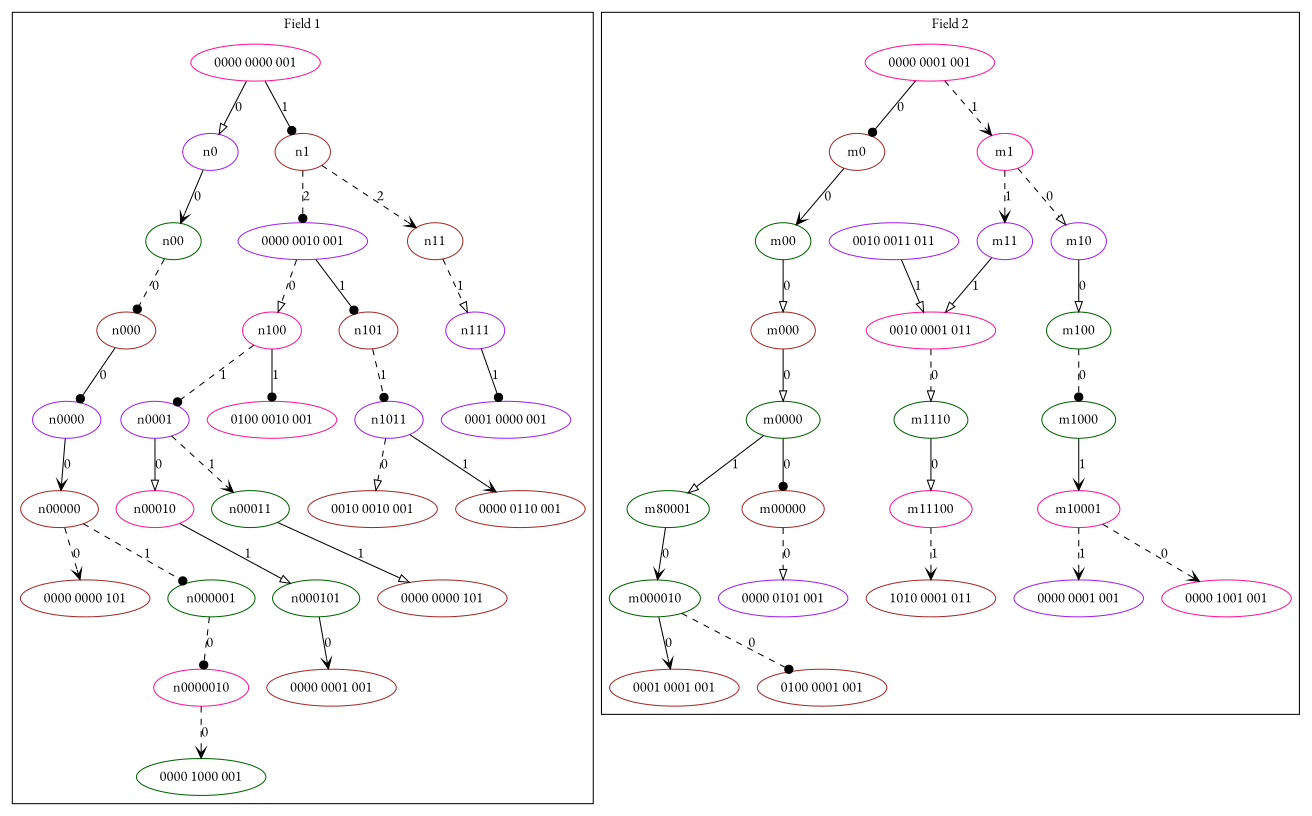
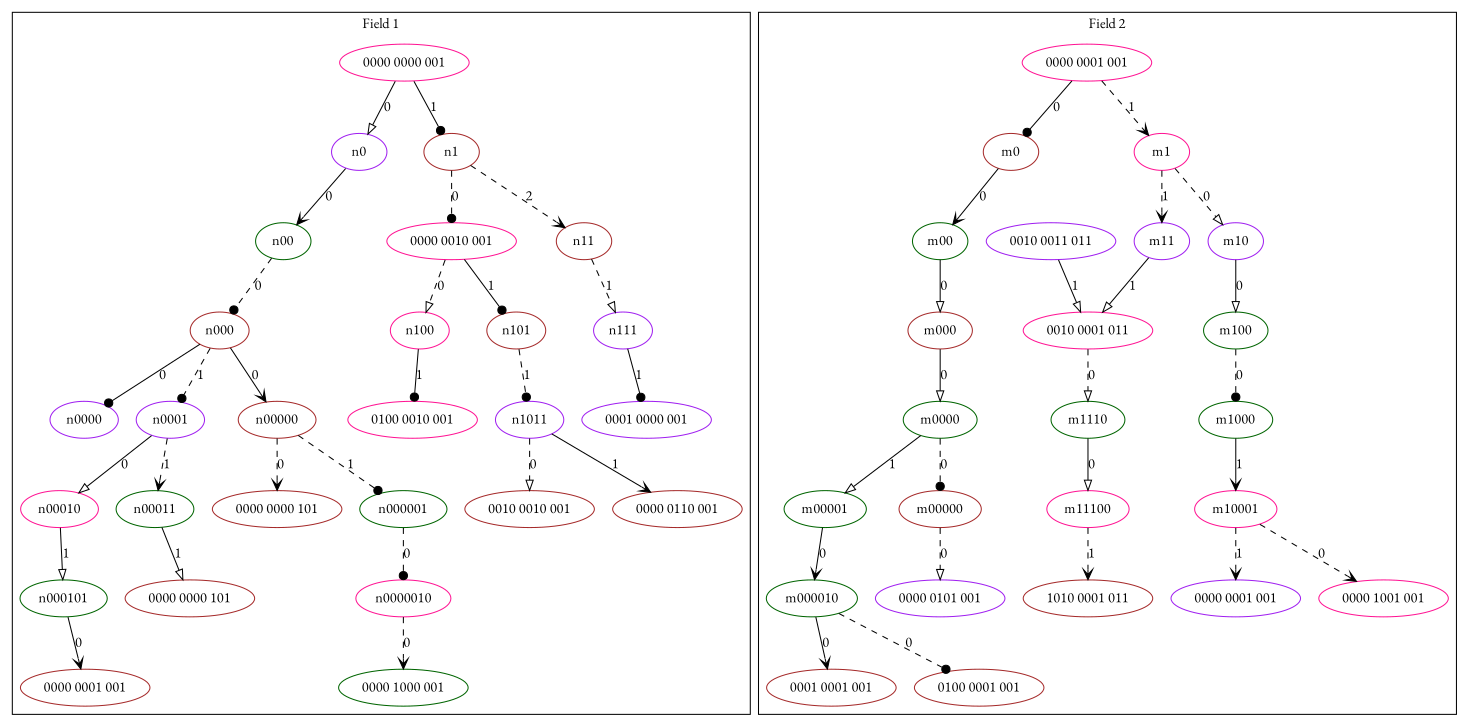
  digraph {
    fontname="EB Garamond"
    node [color=brown fontname="EB Garamond"]
    edge [arrowhead=onormal fontname="EB Garamond" style=solid]
    n [color=deeppink label="0000 0000 001"]
    n0 [color=purple]
    n1
    n00 [color=darkgreen]
    n000
    n0000 [color=purple]
    n0001 [color=purple]
    n00000
    n000000 [label="0000 0000 101"]
    n000001 [color=darkgreen]
    n0000010 [color=deeppink]
    n00000100 [color=darkgreen label="0000 1000 001"]
    n00010 [color=deeppink]
    n00011 [color=darkgreen]
    n000101 [color=darkgreen]
    n0001010 [label="0000 0001 001"]
    n000111 [label="0000 0000 101"]
-   n10 [color=purple label="0000 0010 001"]
+   n10 [color=deeppink label="0000 0010 001"]
    n11
    n100 [color=deeppink]
    n101
    n1001 [color=deeppink label="0100 0010 001"]
    n1011 [color=purple]
    n10110 [label="0010 0010 001"]
    n10111 [label="0000 0110 001"]
    n111 [color=purple]
    n1111 [color=purple label="0001 0000 001"]
    m [color=deeppink label="0000 0001 001"]
    m0
    m1 [color=deeppink]
    m00 [color=darkgreen]
    m000
    m0000 [color=darkgreen]
    m00000
-   m00001 [color=darkgreen label=m80001]
+   m00001 [color=darkgreen]
    m000000 [color=purple label="0000 0101 001"]
    m000010 [color=darkgreen]
    m0000100 [label="0001 0001 001"]
    m0000101 [label="0100 0001 001"]
    m10 [color=purple]
    m11 [color=purple]
    m100 [color=darkgreen]
    m1000 [color=darkgreen]
    m10001 [color=deeppink]
    m100010 [color=deeppink label="0000 1001 001"]
    m100011 [color=purple label="0000 0001 001"]
    m111 [color=deeppink label="0010 0001 011"]
    m1110 [color=darkgreen]
    m1111 [color=purple label="0010 0011 011"]
    m11100 [color=deeppink]
    m111001 [label="1010 0001 011"]
    subgraph cluster_1 {
      label="Field 1"
      n
      n0
      n1
      n00
      n000
      n0000
      n0001
      n00000
      n000000
      n000001
      n0000010
      n00000100
      n00010
      n00011
      n000101
      n0001010
      n000111
      n10
      n11
      n100
      n101
      n1001
      n1011
      n10110
      n10111
      n111
      n1111
    }
    subgraph cluster_2 {
      label="Field 2"
      m
      m0
      m1
      m00
      m000
      m0000
      m00000
      m00001
      m000000
      m000010
      m0000100
      m0000101
      m10
      m11
      m100
      m1000
      m10001
      m100010
      m100011
      m111
      m1110
      m1111
      m11100
      m111001
    }
    n -> n0 [label=0]
    n -> n1 [arrowhead=dot label=1]
    n0 -> n00 [arrowhead=vee label=0]
-   n1 -> n10 [arrowhead=dot label=2 style=dashed]
+   n1 -> n10 [arrowhead=dot label=0 style=dashed]
    n1 -> n11 [arrowhead=vee label=2 style=dashed]
    n00 -> n000 [arrowhead=dot label=0 style=dashed]
    n000 -> n0000 [arrowhead=dot label=0]
-   n100 -> n0001 [arrowhead=dot label=1 style=dashed]
-   n0000 -> n00000 [arrowhead=vee label=0]
+   n000 -> n0001 [arrowhead=dot label=1 style=dashed]
+   n000 -> n00000 [arrowhead=vee label=0]
    n0001 -> n00010 [label=0]
    n0001 -> n00011 [arrowhead=vee label=1 style=dashed]
    n00000 -> n000000 [arrowhead=vee label=0 style=dashed]
    n00000 -> n000001 [arrowhead=dot label=1 style=dashed]
    n000001 -> n0000010 [arrowhead=dot label=0 style=dashed]
    n0000010 -> n00000100 [arrowhead=vee label=0 style=dashed]
    n00010 -> n000101 [label=1]
    n00011 -> n000111 [label=1]
    n000101 -> n0001010 [arrowhead=vee label=0]
    n10 -> n100 [label=0 style=dashed]
    n10 -> n101 [arrowhead=dot label=1]
    n11 -> n111 [label=1 style=dashed]
    n100 -> n1001 [arrowhead=dot label=1]
    n101 -> n1011 [arrowhead=dot label=1 style=dashed]
    n1011 -> n10110 [label=0 style=dashed]
    n1011 -> n10111 [arrowhead=vee label=1]
    n111 -> n1111 [arrowhead=dot label=1]
    m -> m0 [arrowhead=dot label=0]
    m -> m1 [arrowhead=vee label=1 style=dashed]
    m0 -> m00 [arrowhead=vee label=0]
    m1 -> m10 [label=0 style=dashed]
    m1 -> m11 [arrowhead=vee label=1 style=dashed]
    m00 -> m000 [label=0]
    m000 -> m0000 [label=0]
-   m0000 -> m00000 [arrowhead=dot label=0]
+   m0000 -> m00000 [arrowhead=dot label=0 style=dashed]
    m0000 -> m00001 [label=1]
    m00000 -> m000000 [label=0 style=dashed]
    m00001 -> m000010 [arrowhead=vee label=0]
    m000010 -> m0000100 [arrowhead=vee label=0]
    m000010 -> m0000101 [arrowhead=dot label=0 style=dashed]
    m10 -> m100 [label=0]
    m11 -> m111 [label=1]
    m100 -> m1000 [arrowhead=dot label=0 style=dashed]
    m1000 -> m10001 [arrowhead=vee label=1]
    m10001 -> m100010 [arrowhead=vee label=0 style=dashed]
    m10001 -> m100011 [arrowhead=vee label=1 style=dashed]
    m111 -> m1110 [label=0 style=dashed]
    m1110 -> m11100 [label=0]
    m1111 -> m111 [label=1]
    m11100 -> m111001 [arrowhead=vee label=1 style=dashed]
  }
